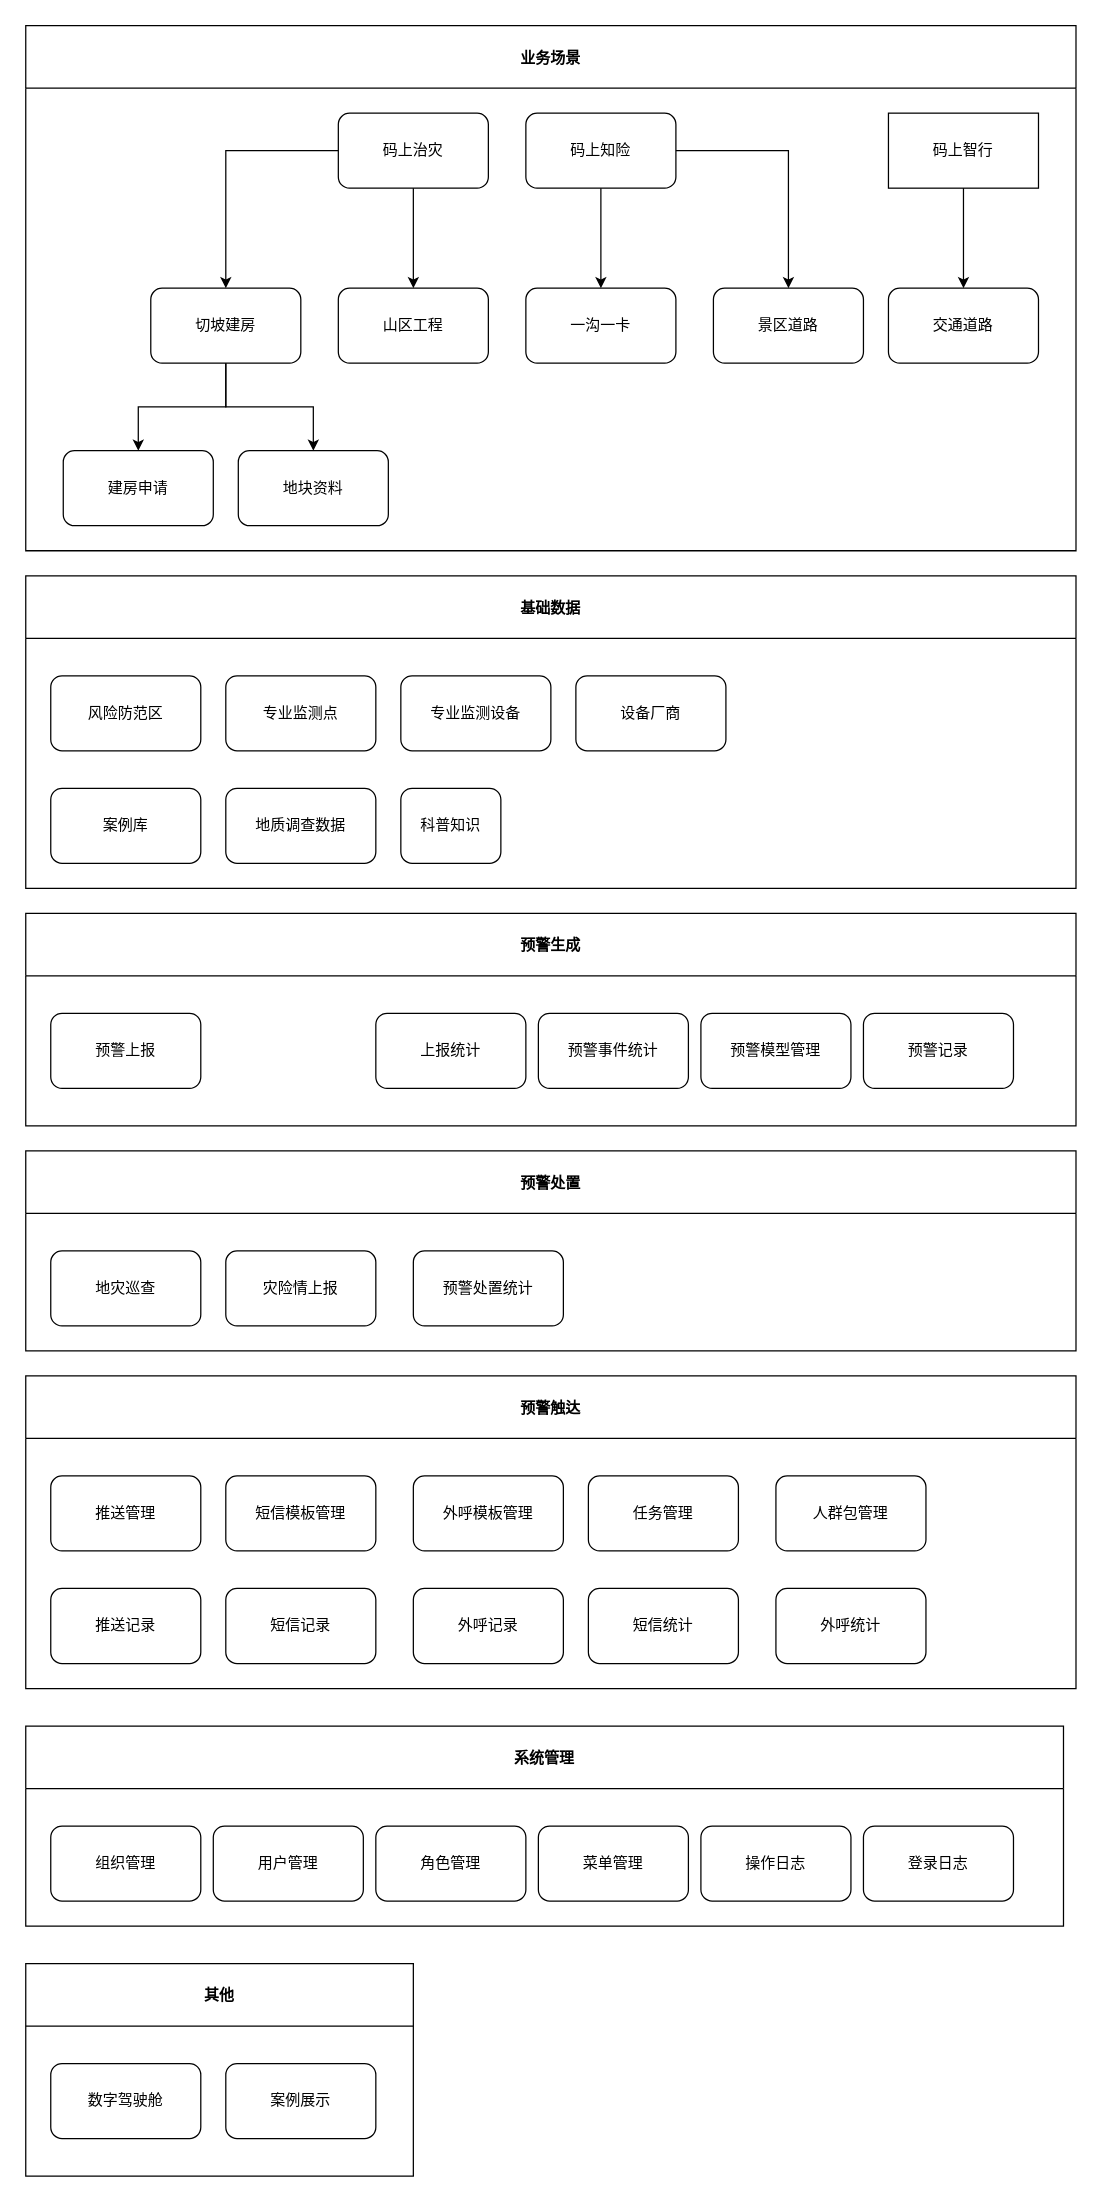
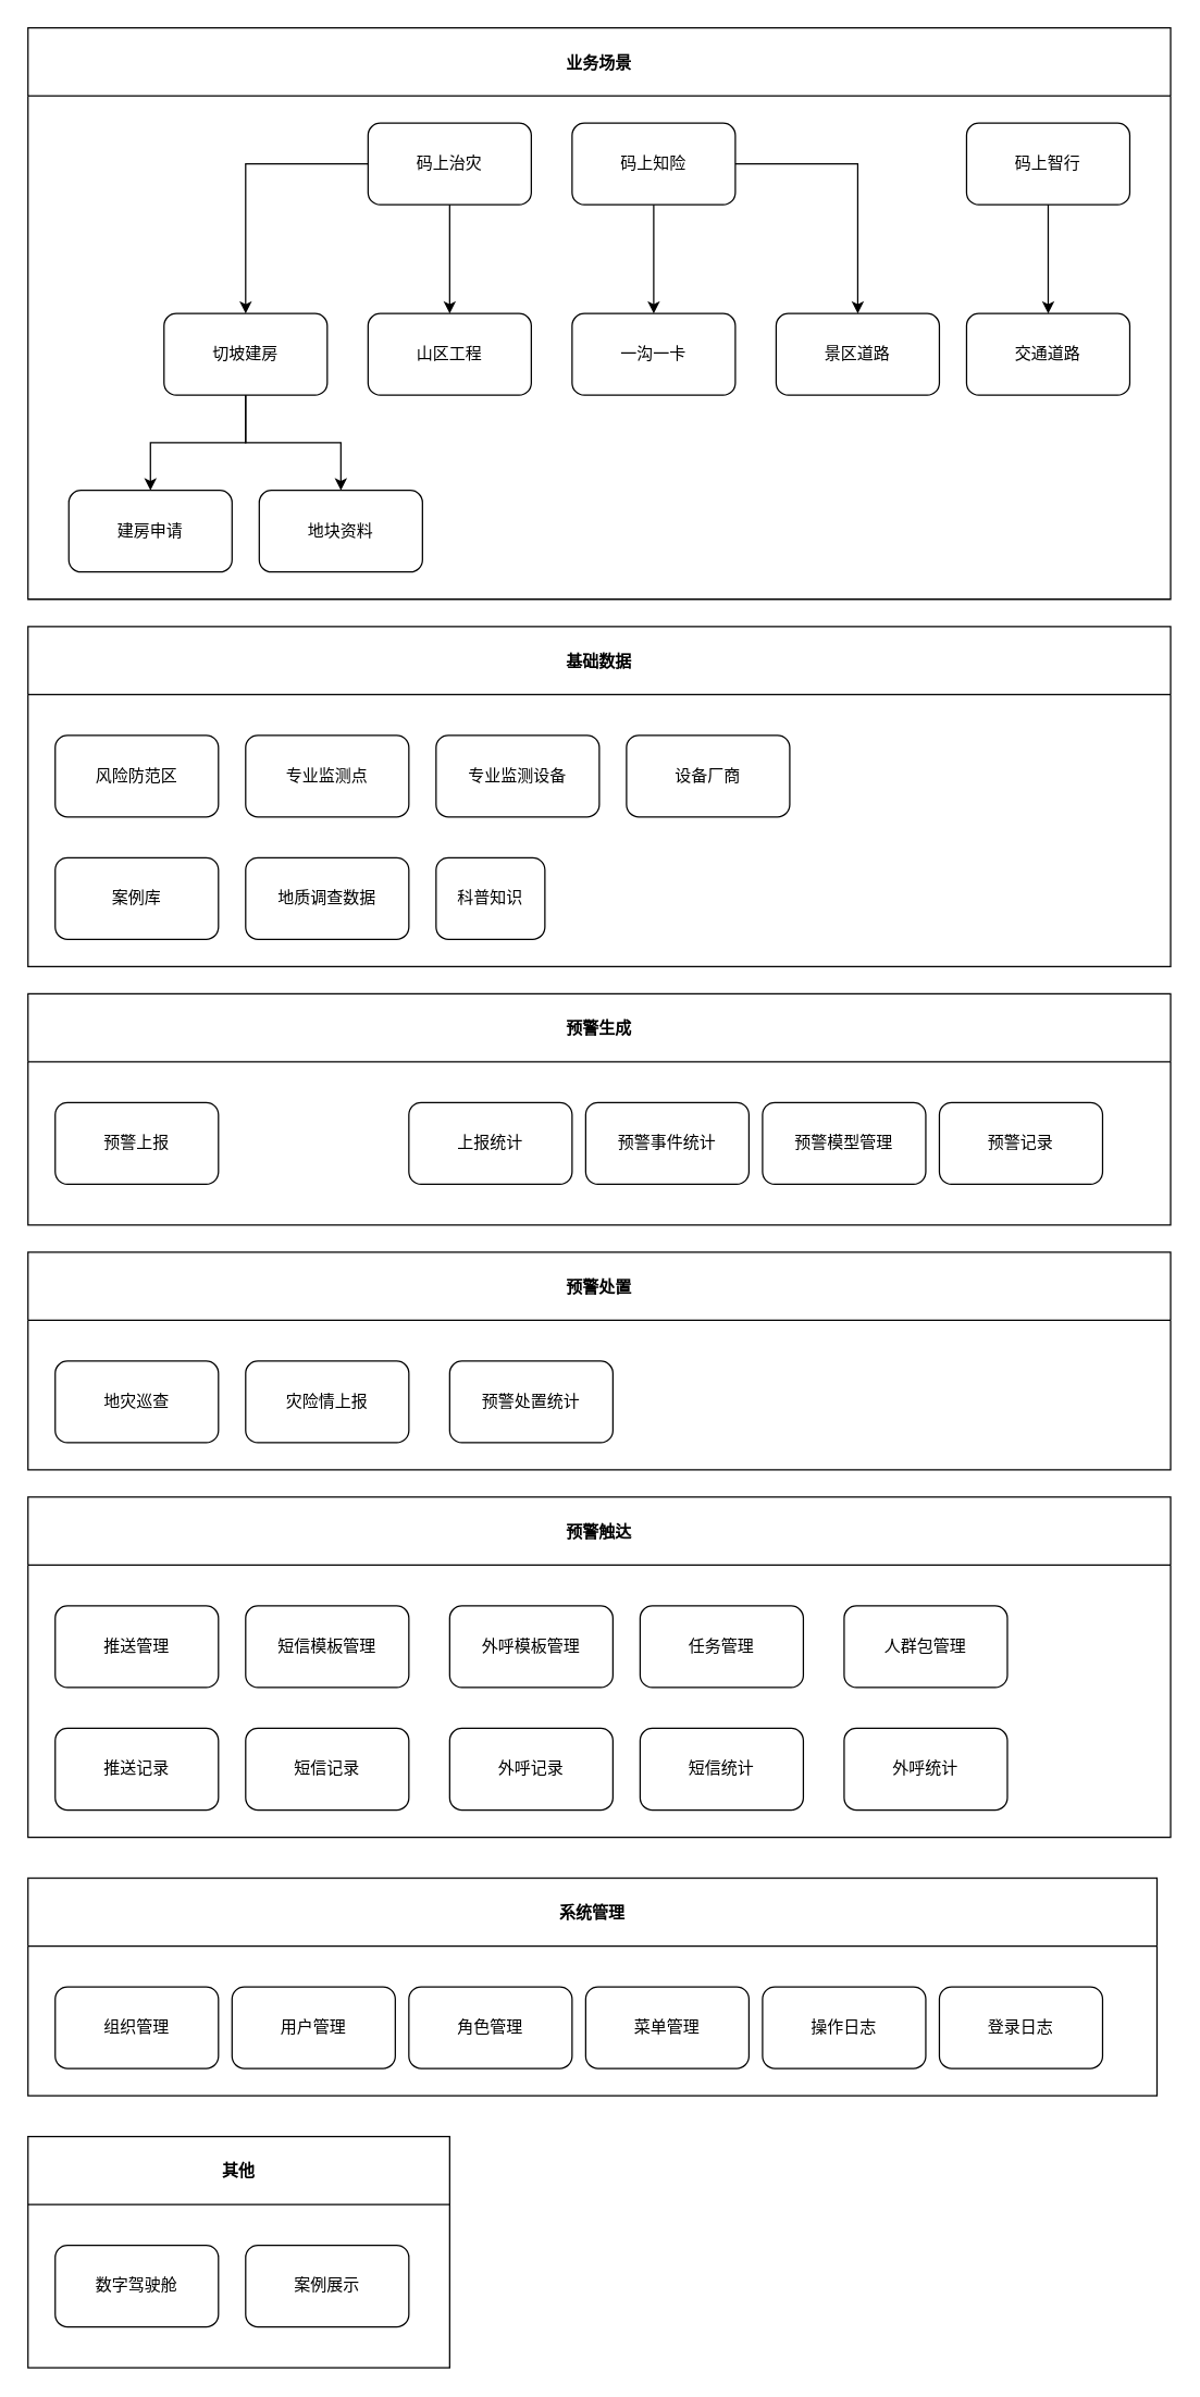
  <mxCell id="0" />
  <mxCell id="1" parent="0" />
  <mxCell id="2" value="业务场景" style="swimlane;fontColor=default;strokeColor=default;fillColor=default;startSize=50;" vertex="1" parent="1"><mxGeometry x="20" y="20" width="840" height="420" as="geometry" /></mxCell>
  <mxCell id="3" value="码上治灾" style="rounded=1;whiteSpace=wrap;html=1;fillColor=default;strokeColor=default;fontColor=default;labelBackgroundColor=default;" vertex="1" parent="2"><mxGeometry x="250" y="70" width="120" height="60" as="geometry" /></mxCell>
  <mxCell id="4" value="切坡建房" style="whiteSpace=wrap;html=1;rounded=1;fillColor=default;strokeColor=default;fontColor=default;labelBackgroundColor=default;" vertex="1" parent="2"><mxGeometry x="100" y="210" width="120" height="60" as="geometry" /></mxCell>
  <mxCell id="5" value="" style="edgeStyle=orthogonalEdgeStyle;rounded=0;orthogonalLoop=1;jettySize=auto;html=1;fontColor=default;strokeColor=default;labelBackgroundColor=default;fillColor=default;" edge="1" parent="2" source="3" target="4"><mxGeometry relative="1" as="geometry" /></mxCell>
  <mxCell id="6" value="山区工程" style="whiteSpace=wrap;html=1;rounded=1;strokeColor=default;labelBackgroundColor=default;fontColor=default;fillColor=default;" vertex="1" parent="2"><mxGeometry x="250" y="210" width="120" height="60" as="geometry" /></mxCell>
  <mxCell id="7" value="" style="edgeStyle=orthogonalEdgeStyle;rounded=0;orthogonalLoop=1;jettySize=auto;html=1;fontColor=default;strokeColor=default;labelBackgroundColor=default;fillColor=default;" edge="1" parent="2" source="3" target="6"><mxGeometry relative="1" as="geometry" /></mxCell>
  <mxCell id="8" value="码上知险" style="rounded=1;whiteSpace=wrap;html=1;fillColor=default;strokeColor=default;fontColor=default;labelBackgroundColor=default;" vertex="1" parent="2"><mxGeometry x="400" y="70" width="120" height="60" as="geometry" /></mxCell>
  <mxCell id="9" value="一沟一卡" style="whiteSpace=wrap;html=1;rounded=1;strokeColor=default;labelBackgroundColor=default;fontColor=default;fillColor=default;" vertex="1" parent="2"><mxGeometry x="400" y="210" width="120" height="60" as="geometry" /></mxCell>
  <mxCell id="10" value="" style="edgeStyle=orthogonalEdgeStyle;rounded=0;orthogonalLoop=1;jettySize=auto;html=1;fontColor=default;strokeColor=default;labelBackgroundColor=default;fillColor=default;" edge="1" parent="2" source="8" target="9"><mxGeometry relative="1" as="geometry" /></mxCell>
  <mxCell id="11" value="景区道路" style="whiteSpace=wrap;html=1;rounded=1;fillColor=default;strokeColor=default;fontColor=default;labelBackgroundColor=default;" vertex="1" parent="2"><mxGeometry x="550" y="210" width="120" height="60" as="geometry" /></mxCell>
  <mxCell id="12" value="" style="edgeStyle=orthogonalEdgeStyle;rounded=0;orthogonalLoop=1;jettySize=auto;html=1;fontColor=default;strokeColor=default;labelBackgroundColor=default;fillColor=default;" edge="1" parent="2" source="8" target="11"><mxGeometry relative="1" as="geometry" /></mxCell>
- <mxCell id="13" value="码上智行" style="whiteSpace=wrap;html=1;fillColor=default;strokeColor=default;fontColor=default;labelBackgroundColor=default;rounded=0;" vertex="1" parent="2"><mxGeometry x="690" y="70" width="120" height="60" as="geometry" /></mxCell>
+ <mxCell id="13" value="码上智行" style="rounded=1;whiteSpace=wrap;html=1;fillColor=default;strokeColor=default;fontColor=default;labelBackgroundColor=default;" vertex="1" parent="2"><mxGeometry x="690" y="70" width="120" height="60" as="geometry" /></mxCell>
  <mxCell id="14" value="交通道路" style="whiteSpace=wrap;html=1;rounded=1;strokeColor=default;labelBackgroundColor=default;fontColor=default;fillColor=default;" vertex="1" parent="2"><mxGeometry x="690" y="210" width="120" height="60" as="geometry" /></mxCell>
  <mxCell id="15" value="" style="edgeStyle=orthogonalEdgeStyle;rounded=0;orthogonalLoop=1;jettySize=auto;html=1;fontColor=default;strokeColor=default;labelBackgroundColor=default;fillColor=default;" edge="1" parent="2" source="13" target="14"><mxGeometry relative="1" as="geometry" /></mxCell>
  <mxCell id="16" value="地块资料" style="whiteSpace=wrap;html=1;rounded=1;fillColor=default;strokeColor=default;fontColor=default;labelBackgroundColor=default;" vertex="1" parent="2"><mxGeometry x="170" y="340" width="120" height="60" as="geometry" /></mxCell>
  <mxCell id="17" value="" style="edgeStyle=orthogonalEdgeStyle;rounded=0;orthogonalLoop=1;jettySize=auto;html=1;fontColor=default;strokeColor=default;labelBackgroundColor=default;fillColor=default;" edge="1" parent="2" source="4" target="16"><mxGeometry relative="1" as="geometry" /></mxCell>
  <mxCell id="18" value="&lt;span&gt;建房申请&lt;/span&gt;" style="whiteSpace=wrap;html=1;rounded=1;labelBackgroundColor=default;fillColor=default;strokeColor=default;fontColor=default;" vertex="1" parent="2"><mxGeometry x="30" y="340" width="120" height="60" as="geometry" /></mxCell>
  <mxCell id="19" value="" style="edgeStyle=orthogonalEdgeStyle;rounded=0;orthogonalLoop=1;jettySize=auto;html=1;labelBackgroundColor=default;fontColor=default;strokeColor=default;fillColor=default;" edge="1" parent="2" source="4" target="18"><mxGeometry relative="1" as="geometry" /></mxCell>
  <mxCell id="20" value="基础数据" style="swimlane;fontColor=default;strokeColor=default;fillColor=default;startSize=50;" vertex="1" parent="1"><mxGeometry x="20" y="460" width="840" height="250" as="geometry" /></mxCell>
  <mxCell id="21" value="风险防范区" style="rounded=1;whiteSpace=wrap;html=1;labelBackgroundColor=default;fontColor=default;strokeColor=default;fillColor=default;" vertex="1" parent="20"><mxGeometry x="20" y="80" width="120" height="60" as="geometry" /></mxCell>
  <mxCell id="22" value="专业监测点" style="rounded=1;whiteSpace=wrap;html=1;labelBackgroundColor=default;fontColor=default;strokeColor=default;fillColor=default;" vertex="1" parent="20"><mxGeometry x="160" y="80" width="120" height="60" as="geometry" /></mxCell>
  <mxCell id="23" value="专业监测设备" style="rounded=1;whiteSpace=wrap;html=1;labelBackgroundColor=default;fontColor=default;strokeColor=default;fillColor=default;" vertex="1" parent="20"><mxGeometry x="300" y="80" width="120" height="60" as="geometry" /></mxCell>
  <mxCell id="24" value="设备厂商" style="rounded=1;whiteSpace=wrap;html=1;labelBackgroundColor=default;fontColor=default;strokeColor=default;fillColor=default;" vertex="1" parent="20"><mxGeometry x="440" y="80" width="120" height="60" as="geometry" /></mxCell>
  <mxCell id="25" value="案例库" style="rounded=1;whiteSpace=wrap;html=1;labelBackgroundColor=default;fontColor=default;strokeColor=default;fillColor=default;" vertex="1" parent="20"><mxGeometry x="20" y="170" width="120" height="60" as="geometry" /></mxCell>
  <mxCell id="26" value="地质调查数据" style="rounded=1;whiteSpace=wrap;html=1;labelBackgroundColor=default;fontColor=default;strokeColor=default;fillColor=default;" vertex="1" parent="20"><mxGeometry x="160" y="170" width="120" height="60" as="geometry" /></mxCell>
  <mxCell id="27" value="科普知识" style="rounded=1;whiteSpace=wrap;html=1;labelBackgroundColor=default;fontColor=default;strokeColor=default;fillColor=default;" vertex="1" parent="20"><mxGeometry x="300" y="170" width="80" height="60" as="geometry" /></mxCell>
  <mxCell id="28" value="预警生成" style="swimlane;fontColor=default;strokeColor=default;fillColor=default;startSize=50;" vertex="1" parent="1"><mxGeometry x="20" y="730" width="840" height="170" as="geometry" /></mxCell>
  <mxCell id="29" value="预警上报" style="rounded=1;whiteSpace=wrap;html=1;labelBackgroundColor=default;fontColor=default;strokeColor=default;fillColor=default;" vertex="1" parent="28"><mxGeometry x="20" y="80" width="120" height="60" as="geometry" /></mxCell>
  <mxCell id="30" value="上报统计" style="rounded=1;whiteSpace=wrap;html=1;labelBackgroundColor=default;fontColor=default;strokeColor=default;fillColor=default;" vertex="1" parent="28"><mxGeometry x="280" y="80" width="120" height="60" as="geometry" /></mxCell>
  <mxCell id="31" value="预警事件统计" style="rounded=1;whiteSpace=wrap;html=1;labelBackgroundColor=default;fontColor=default;strokeColor=default;fillColor=default;" vertex="1" parent="28"><mxGeometry x="410" y="80" width="120" height="60" as="geometry" /></mxCell>
  <mxCell id="32" value="预警模型管理" style="rounded=1;whiteSpace=wrap;html=1;labelBackgroundColor=default;fontColor=default;strokeColor=default;fillColor=default;" vertex="1" parent="28"><mxGeometry x="540" y="80" width="120" height="60" as="geometry" /></mxCell>
  <mxCell id="33" value="预警记录" style="rounded=1;whiteSpace=wrap;html=1;labelBackgroundColor=default;fontColor=default;strokeColor=default;fillColor=default;" vertex="1" parent="28"><mxGeometry x="670" y="80" width="120" height="60" as="geometry" /></mxCell>
  <mxCell id="34" value="预警处置" style="swimlane;fontColor=default;strokeColor=default;fillColor=default;startSize=50;" vertex="1" parent="1"><mxGeometry x="20" y="920" width="840" height="160" as="geometry" /></mxCell>
  <mxCell id="35" value="灾险情上报" style="rounded=1;whiteSpace=wrap;html=1;labelBackgroundColor=default;fontColor=default;strokeColor=default;fillColor=default;" vertex="1" parent="34"><mxGeometry x="160" y="80" width="120" height="60" as="geometry" /></mxCell>
  <mxCell id="36" value="地灾巡查" style="rounded=1;whiteSpace=wrap;html=1;labelBackgroundColor=default;fontColor=default;strokeColor=default;fillColor=default;" vertex="1" parent="34"><mxGeometry x="20" y="80" width="120" height="60" as="geometry" /></mxCell>
  <mxCell id="37" value="预警处置统计" style="rounded=1;whiteSpace=wrap;html=1;labelBackgroundColor=default;fontColor=default;strokeColor=default;fillColor=default;" vertex="1" parent="34"><mxGeometry x="310" y="80" width="120" height="60" as="geometry" /></mxCell>
  <mxCell id="38" value="预警触达" style="swimlane;fontColor=default;strokeColor=default;fillColor=default;startSize=50;" vertex="1" parent="1"><mxGeometry x="20" y="1100" width="840" height="250" as="geometry" /></mxCell>
  <mxCell id="39" value="短信模板管理" style="rounded=1;whiteSpace=wrap;html=1;labelBackgroundColor=default;fontColor=default;strokeColor=default;fillColor=default;" vertex="1" parent="38"><mxGeometry x="160" y="80" width="120" height="60" as="geometry" /></mxCell>
  <mxCell id="40" value="推送管理" style="rounded=1;whiteSpace=wrap;html=1;labelBackgroundColor=default;fontColor=default;strokeColor=default;fillColor=default;" vertex="1" parent="38"><mxGeometry x="20" y="80" width="120" height="60" as="geometry" /></mxCell>
  <mxCell id="41" value="外呼模板管理" style="rounded=1;whiteSpace=wrap;html=1;labelBackgroundColor=default;fontColor=default;strokeColor=default;fillColor=default;" vertex="1" parent="38"><mxGeometry x="310" y="80" width="120" height="60" as="geometry" /></mxCell>
  <mxCell id="42" value="任务管理" style="rounded=1;whiteSpace=wrap;html=1;labelBackgroundColor=default;fontColor=default;strokeColor=default;fillColor=default;" vertex="1" parent="38"><mxGeometry x="450" y="80" width="120" height="60" as="geometry" /></mxCell>
  <mxCell id="43" value="人群包管理" style="rounded=1;whiteSpace=wrap;html=1;labelBackgroundColor=default;fontColor=default;strokeColor=default;fillColor=default;" vertex="1" parent="38"><mxGeometry x="600" y="80" width="120" height="60" as="geometry" /></mxCell>
  <mxCell id="44" value="短信记录" style="rounded=1;whiteSpace=wrap;html=1;labelBackgroundColor=default;fontColor=default;strokeColor=default;fillColor=default;" vertex="1" parent="38"><mxGeometry x="160" y="170" width="120" height="60" as="geometry" /></mxCell>
  <mxCell id="45" value="外呼记录" style="rounded=1;whiteSpace=wrap;html=1;labelBackgroundColor=default;fontColor=default;strokeColor=default;fillColor=default;" vertex="1" parent="38"><mxGeometry x="310" y="170" width="120" height="60" as="geometry" /></mxCell>
  <mxCell id="46" value="推送记录" style="rounded=1;whiteSpace=wrap;html=1;labelBackgroundColor=default;fontColor=default;strokeColor=default;fillColor=default;" vertex="1" parent="38"><mxGeometry x="20" y="170" width="120" height="60" as="geometry" /></mxCell>
  <mxCell id="47" value="短信统计" style="rounded=1;whiteSpace=wrap;html=1;labelBackgroundColor=default;fontColor=default;strokeColor=default;fillColor=default;" vertex="1" parent="38"><mxGeometry x="450" y="170" width="120" height="60" as="geometry" /></mxCell>
  <mxCell id="48" value="外呼统计" style="rounded=1;whiteSpace=wrap;html=1;labelBackgroundColor=default;fontColor=default;strokeColor=default;fillColor=default;" vertex="1" parent="38"><mxGeometry x="600" y="170" width="120" height="60" as="geometry" /></mxCell>
  <mxCell id="49" value="其他" style="swimlane;fontColor=default;strokeColor=default;fillColor=default;startSize=50;" vertex="1" parent="1"><mxGeometry x="20" y="1570" width="310" height="170" as="geometry" /></mxCell>
  <mxCell id="50" value="案例展示" style="rounded=1;whiteSpace=wrap;html=1;labelBackgroundColor=default;fontColor=default;strokeColor=default;fillColor=default;" vertex="1" parent="49"><mxGeometry x="160" y="80" width="120" height="60" as="geometry" /></mxCell>
  <mxCell id="51" value="数字驾驶舱" style="rounded=1;whiteSpace=wrap;html=1;labelBackgroundColor=default;fontColor=default;strokeColor=default;fillColor=default;" vertex="1" parent="49"><mxGeometry x="20" y="80" width="120" height="60" as="geometry" /></mxCell>
  <mxCell id="52" value="系统管理" style="swimlane;fontColor=default;strokeColor=default;fillColor=default;startSize=50;" vertex="1" parent="1"><mxGeometry x="20" y="1380" width="830" height="160" as="geometry" /></mxCell>
  <mxCell id="53" value="用户管理" style="rounded=1;whiteSpace=wrap;html=1;labelBackgroundColor=default;fontColor=default;strokeColor=default;fillColor=default;" vertex="1" parent="52"><mxGeometry x="150" y="80" width="120" height="60" as="geometry" /></mxCell>
  <mxCell id="54" value="组织管理" style="rounded=1;whiteSpace=wrap;html=1;labelBackgroundColor=default;fontColor=default;strokeColor=default;fillColor=default;" vertex="1" parent="52"><mxGeometry x="20" y="80" width="120" height="60" as="geometry" /></mxCell>
  <mxCell id="55" value="角色管理" style="rounded=1;whiteSpace=wrap;html=1;labelBackgroundColor=default;fontColor=default;strokeColor=default;fillColor=default;" vertex="1" parent="52"><mxGeometry x="280" y="80" width="120" height="60" as="geometry" /></mxCell>
  <mxCell id="56" value="菜单管理" style="rounded=1;whiteSpace=wrap;html=1;labelBackgroundColor=default;fontColor=default;strokeColor=default;fillColor=default;" vertex="1" parent="52"><mxGeometry x="410" y="80" width="120" height="60" as="geometry" /></mxCell>
  <mxCell id="57" value="操作日志" style="rounded=1;whiteSpace=wrap;html=1;labelBackgroundColor=default;fontColor=default;strokeColor=default;fillColor=default;" vertex="1" parent="52"><mxGeometry x="540" y="80" width="120" height="60" as="geometry" /></mxCell>
  <mxCell id="58" value="登录日志" style="rounded=1;whiteSpace=wrap;html=1;labelBackgroundColor=default;fontColor=default;strokeColor=default;fillColor=default;" vertex="1" parent="52"><mxGeometry x="670" y="80" width="120" height="60" as="geometry" /></mxCell>
